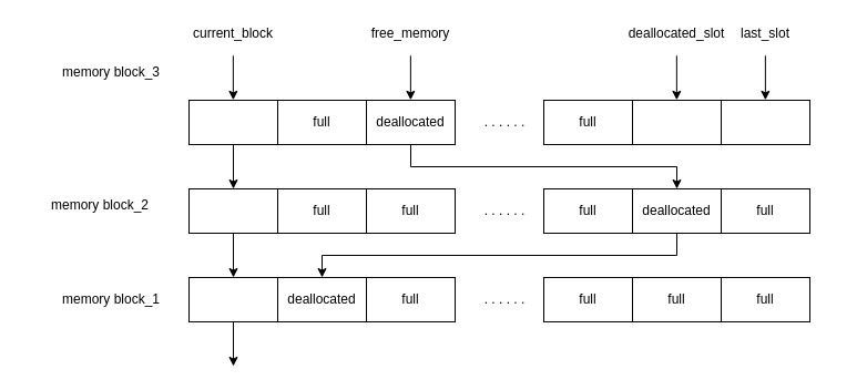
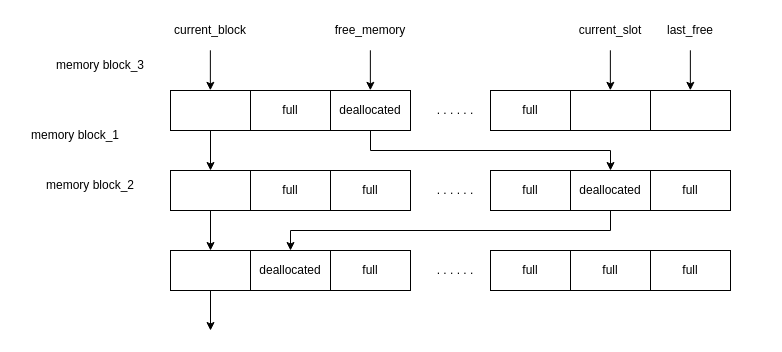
  <mxCell id="0" />
  <mxCell id="1" parent="0" />
  <mxCell id="2" value="" style="rounded=0;whiteSpace=wrap;html=1;" vertex="1" parent="1"><mxGeometry x="170" y="90" width="80" height="40" as="geometry" /></mxCell>
  <mxCell id="3" value="&lt;div&gt;full&lt;/div&gt;" style="rounded=0;whiteSpace=wrap;html=1;" vertex="1" parent="1"><mxGeometry x="250" y="90" width="80" height="40" as="geometry" /></mxCell>
  <mxCell id="4" style="edgeStyle=orthogonalEdgeStyle;rounded=0;orthogonalLoop=1;jettySize=auto;html=1;" edge="1" parent="1" source="5" target="15"><mxGeometry relative="1" as="geometry"><Array as="points"><mxPoint x="370" y="150" /><mxPoint x="610" y="150" /></Array></mxGeometry></mxCell>
  <mxCell id="5" value="deallocated" style="rounded=0;whiteSpace=wrap;html=1;" vertex="1" parent="1"><mxGeometry x="330" y="90" width="80" height="40" as="geometry" /></mxCell>
  <mxCell id="6" value="&lt;div&gt;full&lt;/div&gt;" style="rounded=0;whiteSpace=wrap;html=1;" vertex="1" parent="1"><mxGeometry x="490" y="90" width="80" height="40" as="geometry" /></mxCell>
  <mxCell id="7" value="" style="rounded=0;whiteSpace=wrap;html=1;" vertex="1" parent="1"><mxGeometry x="570" y="90" width="80" height="40" as="geometry" /></mxCell>
  <mxCell id="8" value="" style="rounded=0;whiteSpace=wrap;html=1;" vertex="1" parent="1"><mxGeometry x="650" y="90" width="80" height="40" as="geometry" /></mxCell>
  <mxCell id="9" value=". . . . . . " style="text;html=1;strokeColor=none;fillColor=none;align=center;verticalAlign=middle;whiteSpace=wrap;rounded=0;" vertex="1" parent="1"><mxGeometry x="410" y="100" width="90" height="20" as="geometry" /></mxCell>
  <mxCell id="10" value="" style="rounded=0;whiteSpace=wrap;html=1;" vertex="1" parent="1"><mxGeometry x="170" y="170" width="80" height="40" as="geometry" /></mxCell>
  <mxCell id="11" value="&lt;div&gt;full&lt;/div&gt;" style="rounded=0;whiteSpace=wrap;html=1;" vertex="1" parent="1"><mxGeometry x="250" y="170" width="80" height="40" as="geometry" /></mxCell>
  <mxCell id="12" value="&lt;div&gt;full&lt;/div&gt;" style="rounded=0;whiteSpace=wrap;html=1;" vertex="1" parent="1"><mxGeometry x="330" y="170" width="80" height="40" as="geometry" /></mxCell>
  <mxCell id="13" value="&lt;div&gt;full&lt;/div&gt;" style="rounded=0;whiteSpace=wrap;html=1;" vertex="1" parent="1"><mxGeometry x="490" y="170" width="80" height="40" as="geometry" /></mxCell>
  <mxCell id="14" style="edgeStyle=orthogonalEdgeStyle;rounded=0;orthogonalLoop=1;jettySize=auto;html=1;entryX=0.5;entryY=0;entryDx=0;entryDy=0;" edge="1" parent="1" source="15" target="19"><mxGeometry relative="1" as="geometry"><Array as="points"><mxPoint x="610" y="230" /><mxPoint x="290" y="230" /></Array></mxGeometry></mxCell>
  <mxCell id="15" value="&lt;div&gt;deallocated&lt;/div&gt;" style="rounded=0;whiteSpace=wrap;html=1;" vertex="1" parent="1"><mxGeometry x="570" y="170" width="80" height="40" as="geometry" /></mxCell>
  <mxCell id="16" value="&lt;div&gt;full&lt;/div&gt;" style="rounded=0;whiteSpace=wrap;html=1;" vertex="1" parent="1"><mxGeometry x="650" y="170" width="80" height="40" as="geometry" /></mxCell>
  <mxCell id="17" value=". . . . . . " style="text;html=1;strokeColor=none;fillColor=none;align=center;verticalAlign=middle;whiteSpace=wrap;rounded=0;" vertex="1" parent="1"><mxGeometry x="410" y="180" width="90" height="20" as="geometry" /></mxCell>
  <mxCell id="18" value="&lt;div&gt;&lt;br&gt;&lt;/div&gt;" style="rounded=0;whiteSpace=wrap;html=1;" vertex="1" parent="1"><mxGeometry x="170" y="250" width="80" height="40" as="geometry" /></mxCell>
  <mxCell id="19" value="deallocated" style="rounded=0;whiteSpace=wrap;html=1;" vertex="1" parent="1"><mxGeometry x="250" y="250" width="80" height="40" as="geometry" /></mxCell>
  <mxCell id="20" value="&lt;div&gt;full&lt;/div&gt;" style="rounded=0;whiteSpace=wrap;html=1;" vertex="1" parent="1"><mxGeometry x="330" y="250" width="80" height="40" as="geometry" /></mxCell>
  <mxCell id="21" value="&lt;div&gt;full&lt;/div&gt;" style="rounded=0;whiteSpace=wrap;html=1;" vertex="1" parent="1"><mxGeometry x="490" y="250" width="80" height="40" as="geometry" /></mxCell>
  <mxCell id="22" value="&lt;div&gt;full&lt;/div&gt;" style="rounded=0;whiteSpace=wrap;html=1;" vertex="1" parent="1"><mxGeometry x="570" y="250" width="80" height="40" as="geometry" /></mxCell>
  <mxCell id="23" value="&lt;div&gt;full&lt;/div&gt;" style="rounded=0;whiteSpace=wrap;html=1;" vertex="1" parent="1"><mxGeometry x="650" y="250" width="80" height="40" as="geometry" /></mxCell>
  <mxCell id="24" value=". . . . . . " style="text;html=1;strokeColor=none;fillColor=none;align=center;verticalAlign=middle;whiteSpace=wrap;rounded=0;" vertex="1" parent="1"><mxGeometry x="410" y="260" width="90" height="20" as="geometry" /></mxCell>
  <mxCell id="25" value="" style="endArrow=classic;html=1;exitX=0.5;exitY=1;exitDx=0;exitDy=0;entryX=0.5;entryY=0;entryDx=0;entryDy=0;" edge="1" parent="1" source="2" target="10"><mxGeometry width="50" height="50" relative="1" as="geometry"><mxPoint x="80" y="210" as="sourcePoint" /><mxPoint x="190" y="160" as="targetPoint" /></mxGeometry></mxCell>
  <mxCell id="26" value="" style="endArrow=classic;html=1;exitX=0.5;exitY=1;exitDx=0;exitDy=0;entryX=0.5;entryY=0;entryDx=0;entryDy=0;" edge="1" parent="1"><mxGeometry width="50" height="50" relative="1" as="geometry"><mxPoint x="210" y="210" as="sourcePoint" /><mxPoint x="210" y="250" as="targetPoint" /></mxGeometry></mxCell>
  <mxCell id="27" value="" style="endArrow=classic;html=1;exitX=0.5;exitY=1;exitDx=0;exitDy=0;entryX=0.5;entryY=0;entryDx=0;entryDy=0;" edge="1" parent="1"><mxGeometry width="50" height="50" relative="1" as="geometry"><mxPoint x="210" y="290" as="sourcePoint" /><mxPoint x="210" y="330" as="targetPoint" /></mxGeometry></mxCell>
  <mxCell id="28" value="" style="endArrow=classic;html=1;exitX=0.5;exitY=1;exitDx=0;exitDy=0;entryX=0.5;entryY=0;entryDx=0;entryDy=0;" edge="1" parent="1"><mxGeometry width="50" height="50" relative="1" as="geometry"><mxPoint x="209.857" y="49.81" as="sourcePoint" /><mxPoint x="209.857" y="89.81" as="targetPoint" /></mxGeometry></mxCell>
  <mxCell id="29" value="current_block" style="text;html=1;strokeColor=none;fillColor=none;align=center;verticalAlign=middle;whiteSpace=wrap;rounded=0;" vertex="1" parent="1"><mxGeometry x="140" y="20" width="140" height="20" as="geometry" /></mxCell>
- <mxCell id="30" value="deallocated_slot" style="text;html=1;strokeColor=none;fillColor=none;align=center;verticalAlign=middle;whiteSpace=wrap;rounded=0;" vertex="1" parent="1"><mxGeometry x="540" y="20" width="140" height="20" as="geometry" /></mxCell>
+ <mxCell id="30" value="current_slot" style="text;html=1;strokeColor=none;fillColor=none;align=center;verticalAlign=middle;whiteSpace=wrap;rounded=0;" vertex="1" parent="1"><mxGeometry x="540" y="20" width="140" height="20" as="geometry" /></mxCell>
  <mxCell id="31" value="" style="endArrow=classic;html=1;exitX=0.5;exitY=1;exitDx=0;exitDy=0;entryX=0.5;entryY=0;entryDx=0;entryDy=0;" edge="1" parent="1"><mxGeometry width="50" height="50" relative="1" as="geometry"><mxPoint x="609.857" y="49.81" as="sourcePoint" /><mxPoint x="609.857" y="89.81" as="targetPoint" /></mxGeometry></mxCell>
  <mxCell id="32" value="" style="endArrow=classic;html=1;exitX=0.5;exitY=1;exitDx=0;exitDy=0;entryX=0.5;entryY=0;entryDx=0;entryDy=0;" edge="1" parent="1"><mxGeometry width="50" height="50" relative="1" as="geometry"><mxPoint x="369.857" y="49.81" as="sourcePoint" /><mxPoint x="369.857" y="89.81" as="targetPoint" /></mxGeometry></mxCell>
  <mxCell id="33" value="&lt;div&gt;free_memory&lt;/div&gt;" style="text;html=1;strokeColor=none;fillColor=none;align=center;verticalAlign=middle;whiteSpace=wrap;rounded=0;" vertex="1" parent="1"><mxGeometry x="300" y="20" width="140" height="20" as="geometry" /></mxCell>
- <mxCell id="34" value="last_slot" style="text;html=1;strokeColor=none;fillColor=none;align=center;verticalAlign=middle;whiteSpace=wrap;rounded=0;" vertex="1" parent="1"><mxGeometry x="620" y="20" width="140" height="20" as="geometry" /></mxCell>
+ <mxCell id="34" value="last_free" style="text;html=1;strokeColor=none;fillColor=none;align=center;verticalAlign=middle;whiteSpace=wrap;rounded=0;" vertex="1" parent="1"><mxGeometry x="620" y="20" width="140" height="20" as="geometry" /></mxCell>
  <mxCell id="35" value="" style="endArrow=classic;html=1;exitX=0.5;exitY=1;exitDx=0;exitDy=0;entryX=0.5;entryY=0;entryDx=0;entryDy=0;" edge="1" parent="1"><mxGeometry width="50" height="50" relative="1" as="geometry"><mxPoint x="689.857" y="49.81" as="sourcePoint" /><mxPoint x="689.857" y="89.81" as="targetPoint" /></mxGeometry></mxCell>
  <mxCell id="36" value="memory block_3" style="text;html=1;strokeColor=none;fillColor=none;align=center;verticalAlign=middle;whiteSpace=wrap;rounded=0;" vertex="1" parent="1"><mxGeometry x="30" y="55" width="140" height="20" as="geometry" /></mxCell>
  <mxCell id="37" value="memory block_2" style="text;html=1;strokeColor=none;fillColor=none;align=center;verticalAlign=middle;whiteSpace=wrap;rounded=0;" vertex="1" parent="1"><mxGeometry x="20" y="175" width="140" height="20" as="geometry" /></mxCell>
- <mxCell id="38" value="memory block_1" style="text;html=1;strokeColor=none;fillColor=none;align=center;verticalAlign=middle;whiteSpace=wrap;rounded=0;" vertex="1" parent="1"><mxGeometry x="30" y="260" width="140" height="20" as="geometry" /></mxCell>
+ <mxCell id="38" value="memory block_1" style="text;html=1;strokeColor=none;fillColor=none;align=center;verticalAlign=middle;whiteSpace=wrap;rounded=0;" vertex="1" parent="1"><mxGeometry x="5" y="125" width="140" height="20" as="geometry" /></mxCell>
